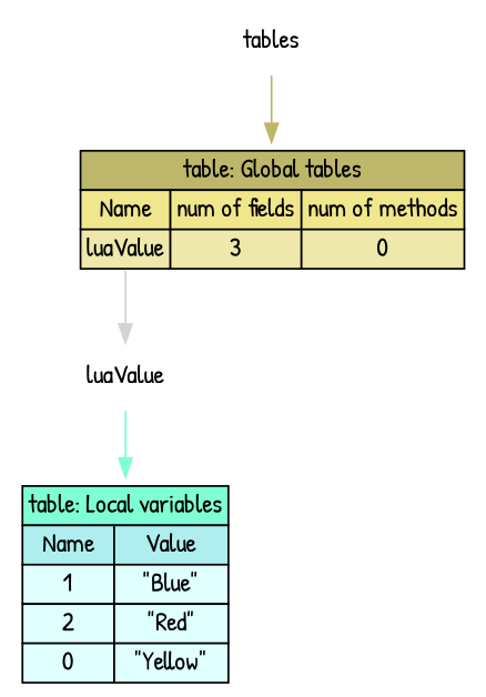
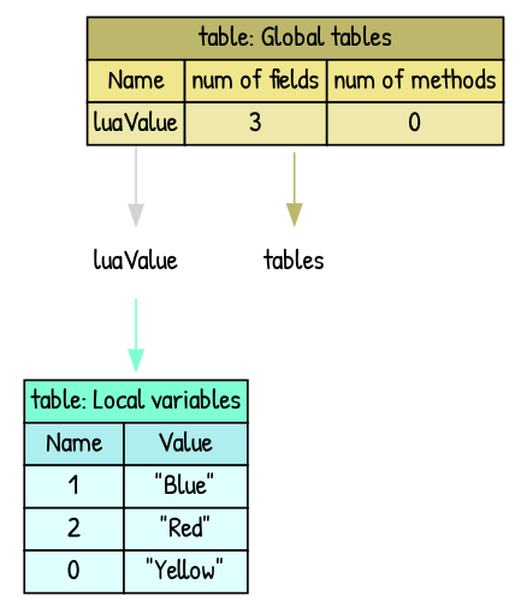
  digraph {
    fontname="Patrick Hand"
    node [color=white fontname="Patrick Hand" shape=plaintext style="rounded,filled"]
    edge [fontname="Patrick Hand"]
    n1 [label=tables]
    n2 [label=<<TABLE BORDER="0" CELLBORDER="1" CELLSPACING="0" color="black">   <TR><TD PORT="0" COLSPAN="3" BGCOLOR="#BDB76B">table: Global tables</TD></TR> 	<TR><TD BGCOLOR="#F0E68C" PORT="Name">Name</TD>\n<TD BGCOLOR="#F0E68C" PORT="num of fields">num of fields</TD>\n<TD BGCOLOR="#F0E68C" PORT="num of methods">num of methods</TD>\n</TR><TR><TD BGCOLOR="#EEE8AA" PORT="luaValue">luaValue</TD>\n<TD BGCOLOR="#EEE8AA" PORT="3">3</TD>\n<TD BGCOLOR="#EEE8AA" PORT="0">0</TD>\n</TR>\n</TABLE>>]
    n3 [label=luaValue]
    n4 [label=<<TABLE BORDER="0" CELLBORDER="1" CELLSPACING="0" color="black">   <TR><TD PORT="0" COLSPAN="2" BGCOLOR="#7FFFD4">table: Local variables</TD></TR> 	<TR><TD BGCOLOR="#AFEEEE" PORT="Name">Name</TD>\n<TD BGCOLOR="#AFEEEE" PORT="Value">Value</TD>\n</TR><TR><TD BGCOLOR="#E0FFFF" PORT="">1</TD>\n<TD BGCOLOR="#E0FFFF" PORT="">"Blue"</TD>\n</TR><TR><TD BGCOLOR="#E0FFFF" PORT="">2</TD>\n<TD BGCOLOR="#E0FFFF" PORT="">"Red"</TD>\n</TR><TR><TD BGCOLOR="#E0FFFF" PORT="">0</TD>\n<TD BGCOLOR="#E0FFFF" PORT="">"Yellow"</TD>\n</TR>\n</TABLE>>]
-   n1 -> n2 [color="#BDB76B"]
+   n2 -> n1 [color="#BDB76B"]
    n2 -> n3 [color=lightgrey tailport=luaValue]
    n3 -> n4 [color="#7FFFD4"]
  }
